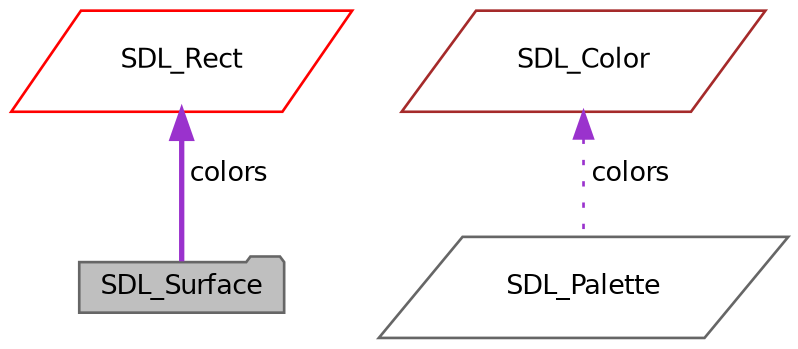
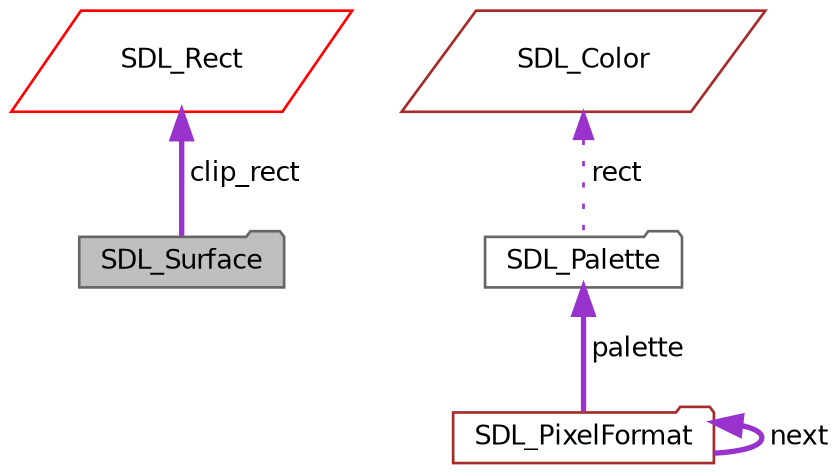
  digraph {
    node [color=gray40 fillcolor=white fontname=Helvetica fontsize=10 shape=parallelogram style=filled]
    edge [color=darkorchid3 dir=back fontname=Helvetica fontsize=10 labelfontname=Helvetica labelfontsize=10 style=bold]
    n1 [fillcolor=grey75 fontcolor=black height=0.2 label=SDL_Surface shape=folder width=0.4]
-   n3 [height=0.2 label=SDL_Palette width=0.4]
+   n2 [color=brown height=0.2 label=SDL_PixelFormat shape=folder width=0.4]
+   n3 [height=0.2 label=SDL_Palette shape=folder width=0.4]
    n4 [color=brown height=0.2 label=SDL_Color width=0.4]
    n5 [color=red height=0.2 label=SDL_Rect width=0.4]
-   n4 -> n3 [label=" colors" style=dotted]
-   n5 -> n1 [label=" colors"]
+   n2 -> n2 [label=" next"]
+   n3 -> n2 [label=" palette"]
+   n4 -> n3 [label=" rect" style=dotted]
+   n5 -> n1 [label=" clip_rect"]
  }
